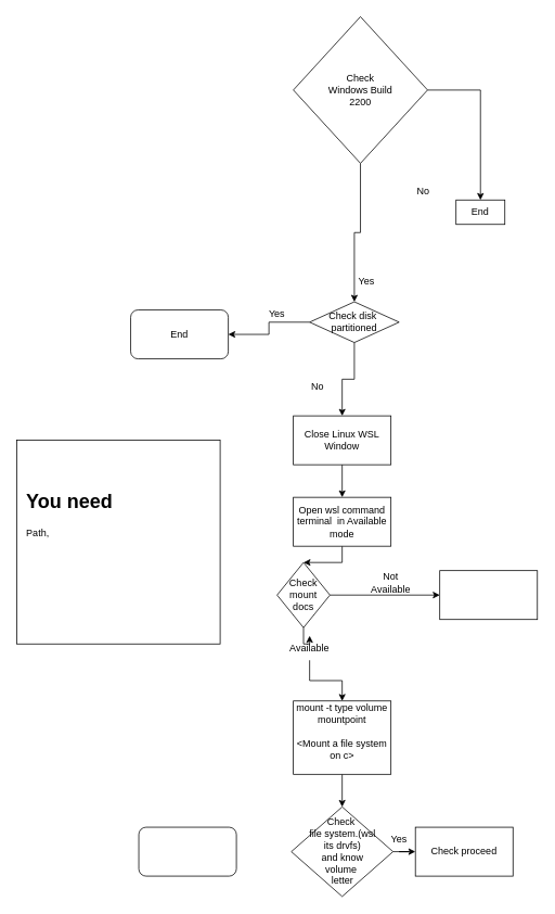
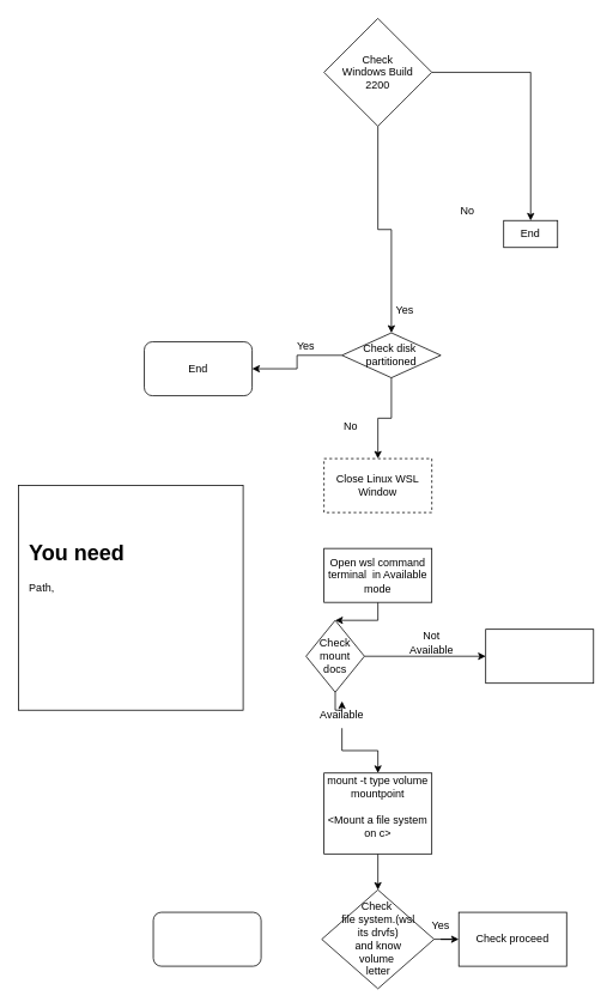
  <mxCell id="0" />
  <mxCell id="1" parent="0" />
- <mxCell id="2" value="" style="edgeStyle=orthogonalEdgeStyle;rounded=0;orthogonalLoop=1;jettySize=auto;html=1;" parent="1" source="3" target="5" edge="1"><mxGeometry relative="1" as="geometry" /></mxCell>
- <mxCell id="3" value="Close Linux WSL Window" style="rounded=0;whiteSpace=wrap;html=1;" parent="1" vertex="1"><mxGeometry x="360" y="510" width="120" height="60" as="geometry" /></mxCell>
+ <mxCell id="3" value="Close Linux WSL Window" style="rounded=0;whiteSpace=wrap;html=1;dashed=1;" parent="1" vertex="1"><mxGeometry x="360" y="510" width="120" height="60" as="geometry" /></mxCell>
  <mxCell id="4" value="" style="edgeStyle=orthogonalEdgeStyle;rounded=0;orthogonalLoop=1;jettySize=auto;html=1;" parent="1" source="5" target="16" edge="1"><mxGeometry relative="1" as="geometry" /></mxCell>
  <mxCell id="5" value="Open wsl command terminal&amp;nbsp; in Available mode" style="rounded=0;whiteSpace=wrap;html=1;" parent="1" vertex="1"><mxGeometry x="360" y="610" width="120" height="60" as="geometry" /></mxCell>
  <mxCell id="6" value="" style="edgeStyle=orthogonalEdgeStyle;rounded=0;orthogonalLoop=1;jettySize=auto;html=1;" parent="1" source="8" target="3" edge="1"><mxGeometry relative="1" as="geometry" /></mxCell>
  <mxCell id="7" value="" style="edgeStyle=orthogonalEdgeStyle;rounded=0;orthogonalLoop=1;jettySize=auto;html=1;" parent="1" source="8" target="11" edge="1"><mxGeometry relative="1" as="geometry" /></mxCell>
  <mxCell id="8" value="Check disk&amp;nbsp;&lt;div&gt;partitioned&lt;/div&gt;" style="rhombus;whiteSpace=wrap;html=1;" parent="1" vertex="1"><mxGeometry x="380" y="370" width="110" height="50" as="geometry" /></mxCell>
  <mxCell id="9" value="Yes" style="text;html=1;align=center;verticalAlign=middle;whiteSpace=wrap;rounded=0;" parent="1" vertex="1"><mxGeometry x="310" y="370" width="60" height="30" as="geometry" /></mxCell>
  <mxCell id="10" value="No" style="text;html=1;align=center;verticalAlign=middle;whiteSpace=wrap;rounded=0;" parent="1" vertex="1"><mxGeometry x="360" y="460" width="60" height="30" as="geometry" /></mxCell>
  <mxCell id="11" value="End" style="rounded=1;whiteSpace=wrap;html=1;" parent="1" vertex="1"><mxGeometry x="160" y="380" width="120" height="60" as="geometry" /></mxCell>
  <mxCell id="12" value="" style="whiteSpace=wrap;html=1;aspect=fixed;" parent="1" vertex="1"><mxGeometry x="20" y="540" width="250" height="250" as="geometry" /></mxCell>
  <mxCell id="13" value="&lt;h1 style=&quot;margin-top: 0px;&quot;&gt;You need&lt;/h1&gt;&lt;p&gt;Path,&amp;nbsp;&lt;/p&gt;" style="text;html=1;whiteSpace=wrap;overflow=hidden;rounded=0;" parent="1" vertex="1"><mxGeometry x="30" y="595" width="180" height="120" as="geometry" /></mxCell>
  <mxCell id="14" value="" style="edgeStyle=orthogonalEdgeStyle;rounded=0;orthogonalLoop=1;jettySize=auto;html=1;" parent="1" source="16" target="17" edge="1"><mxGeometry relative="1" as="geometry" /></mxCell>
  <mxCell id="15" value="" style="edgeStyle=orthogonalEdgeStyle;rounded=0;orthogonalLoop=1;jettySize=auto;html=1;" parent="1" source="22" target="20" edge="1"><mxGeometry relative="1" as="geometry" /></mxCell>
  <mxCell id="16" value="Check mount&lt;div&gt;docs&lt;/div&gt;" style="rhombus;whiteSpace=wrap;html=1;" parent="1" vertex="1"><mxGeometry x="340" y="690" width="65" height="80" as="geometry" /></mxCell>
  <mxCell id="17" value="" style="rounded=0;whiteSpace=wrap;html=1;" parent="1" vertex="1"><mxGeometry x="540" y="700" width="120" height="60" as="geometry" /></mxCell>
  <mxCell id="18" value="Not Available" style="text;html=1;align=center;verticalAlign=middle;whiteSpace=wrap;rounded=0;" parent="1" vertex="1"><mxGeometry x="450" y="700" width="60" height="30" as="geometry" /></mxCell>
  <mxCell id="19" value="" style="edgeStyle=orthogonalEdgeStyle;rounded=0;orthogonalLoop=1;jettySize=auto;html=1;" parent="1" source="20" target="30" edge="1"><mxGeometry relative="1" as="geometry" /></mxCell>
  <mxCell id="20" value="mount -t type volume mountpoint&lt;div&gt;&lt;br&gt;&lt;/div&gt;&lt;div&gt;&amp;lt;Mount a file system on c&amp;gt;&lt;/div&gt;&lt;div&gt;&lt;br&gt;&lt;/div&gt;" style="rounded=0;whiteSpace=wrap;html=1;" parent="1" vertex="1"><mxGeometry x="360" y="860" width="120" height="90" as="geometry" /></mxCell>
  <mxCell id="21" value="" style="edgeStyle=orthogonalEdgeStyle;rounded=0;orthogonalLoop=1;jettySize=auto;html=1;" parent="1" source="16" target="22" edge="1"><mxGeometry relative="1" as="geometry"><mxPoint x="420" y="780" as="sourcePoint" /><mxPoint x="420" y="830" as="targetPoint" /></mxGeometry></mxCell>
  <mxCell id="22" value="Available" style="text;html=1;align=center;verticalAlign=middle;whiteSpace=wrap;rounded=0;" parent="1" vertex="1"><mxGeometry x="350" y="780" width="60" height="30" as="geometry" /></mxCell>
  <mxCell id="23" value="" style="edgeStyle=orthogonalEdgeStyle;rounded=0;orthogonalLoop=1;jettySize=auto;html=1;" parent="1" source="25" target="8" edge="1"><mxGeometry relative="1" as="geometry" /></mxCell>
  <mxCell id="24" value="" style="edgeStyle=orthogonalEdgeStyle;rounded=0;orthogonalLoop=1;jettySize=auto;html=1;" parent="1" source="25" target="28" edge="1"><mxGeometry relative="1" as="geometry" /></mxCell>
- <mxCell id="25" value="Check&lt;div&gt;Windows Build&lt;/div&gt;&lt;div&gt;2200&lt;/div&gt;" style="rhombus;whiteSpace=wrap;html=1;" parent="1" vertex="1"><mxGeometry x="360" y="20" width="165" height="180" as="geometry" /></mxCell>
+ <mxCell id="25" value="Check&lt;div&gt;Windows Build&lt;/div&gt;&lt;div&gt;2200&lt;/div&gt;" style="rhombus;whiteSpace=wrap;html=1;" parent="1" vertex="1"><mxGeometry x="360" y="20" width="120" height="120" as="geometry" /></mxCell>
  <mxCell id="26" value="Yes" style="text;html=1;align=center;verticalAlign=middle;whiteSpace=wrap;rounded=0;" parent="1" vertex="1"><mxGeometry x="420" width="60" height="30" as="geometry" y="330" /></mxCell>
  <mxCell id="27" value="No" style="text;html=1;align=center;verticalAlign=middle;whiteSpace=wrap;rounded=0;" parent="1" vertex="1"><mxGeometry x="490" y="220" width="60" height="30" as="geometry" /></mxCell>
  <mxCell id="28" value="End" style="rounded=0;whiteSpace=wrap;html=1;" parent="1" vertex="1"><mxGeometry x="560" y="245" width="60" height="30" as="geometry" /></mxCell>
  <mxCell id="29" value="" style="edgeStyle=orthogonalEdgeStyle;rounded=0;orthogonalLoop=1;jettySize=auto;html=1;" parent="1" source="30" target="31" edge="1"><mxGeometry relative="1" as="geometry" /></mxCell>
  <mxCell id="30" value="Check&amp;nbsp;&lt;div&gt;file system.(wsl&lt;/div&gt;&lt;div&gt;its drvfs)&lt;/div&gt;&lt;div&gt;and know&lt;/div&gt;&lt;div&gt;volume&amp;nbsp;&lt;/div&gt;&lt;div&gt;letter&lt;/div&gt;" style="rhombus;whiteSpace=wrap;html=1;" parent="1" vertex="1"><mxGeometry x="357.5" y="990" width="125" height="110" as="geometry" /></mxCell>
  <mxCell id="31" value="Check proceed" style="rounded=0;whiteSpace=wrap;html=1;" parent="1" vertex="1"><mxGeometry x="510" y="1015" width="120" height="60" as="geometry" /></mxCell>
  <mxCell id="32" value="Yes" style="text;html=1;align=center;verticalAlign=middle;whiteSpace=wrap;rounded=0;" parent="1" vertex="1"><mxGeometry x="460" y="1015" width="60" height="30" as="geometry" /></mxCell>
  <mxCell id="33" value="" style="rounded=1;whiteSpace=wrap;html=1;" parent="1" vertex="1"><mxGeometry x="170" y="1015" width="120" height="60" as="geometry" /></mxCell>
